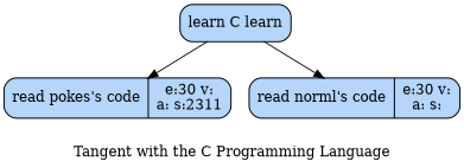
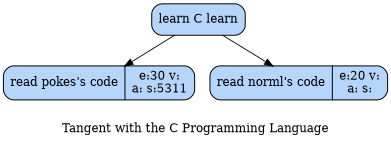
  digraph {
    fontname="DejaVu Serif"
    label="Tangent with the C Programming Language"
    node [fillcolor="#b5d5fb" fontname="DejaVu Serif" penwidth=1.1566 shape=Mrecord style=filled]
    edge [fontname="DejaVu Serif"]
-   n1 [label="read pokes's code|e:30 v:\na: s:2311"]
-   n2 [label="read norml's code|e:30 v:\na: s:"]
+   n1 [label="read pokes's code|e:30 v:\na: s:5311"]
+   n2 [label="read norml's code|e:20 v:\na: s:"]
    n3 [label="learn C learn"]
    n3 -> n1
    n3 -> n2
  }
